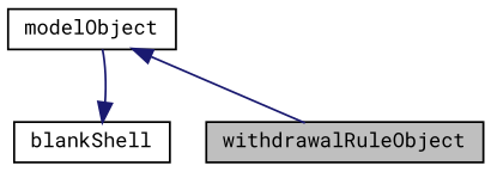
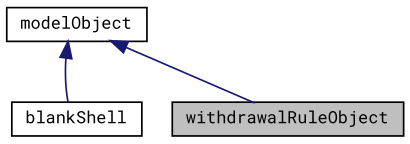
  digraph {
    fontname="Roboto Mono"
    node [color=black fillcolor=white fontname="Roboto Mono" fontsize=10 shape=record style=filled]
    edge [color=midnightblue dir=back fontname="Roboto Mono" fontsize=10 labelfontname=Helvetica labelfontsize=10 style=solid]
    n1 [fillcolor=grey75 fontcolor=black height=0.2 label=withdrawalRuleObject width=0.4]
    n2 [height=0.2 label=blankShell width=0.4]
    n3 [height=0.2 label=modelObject width=0.4]
    n3 -> n1
-   n2 -> n3
+   n3 -> n2
  }
